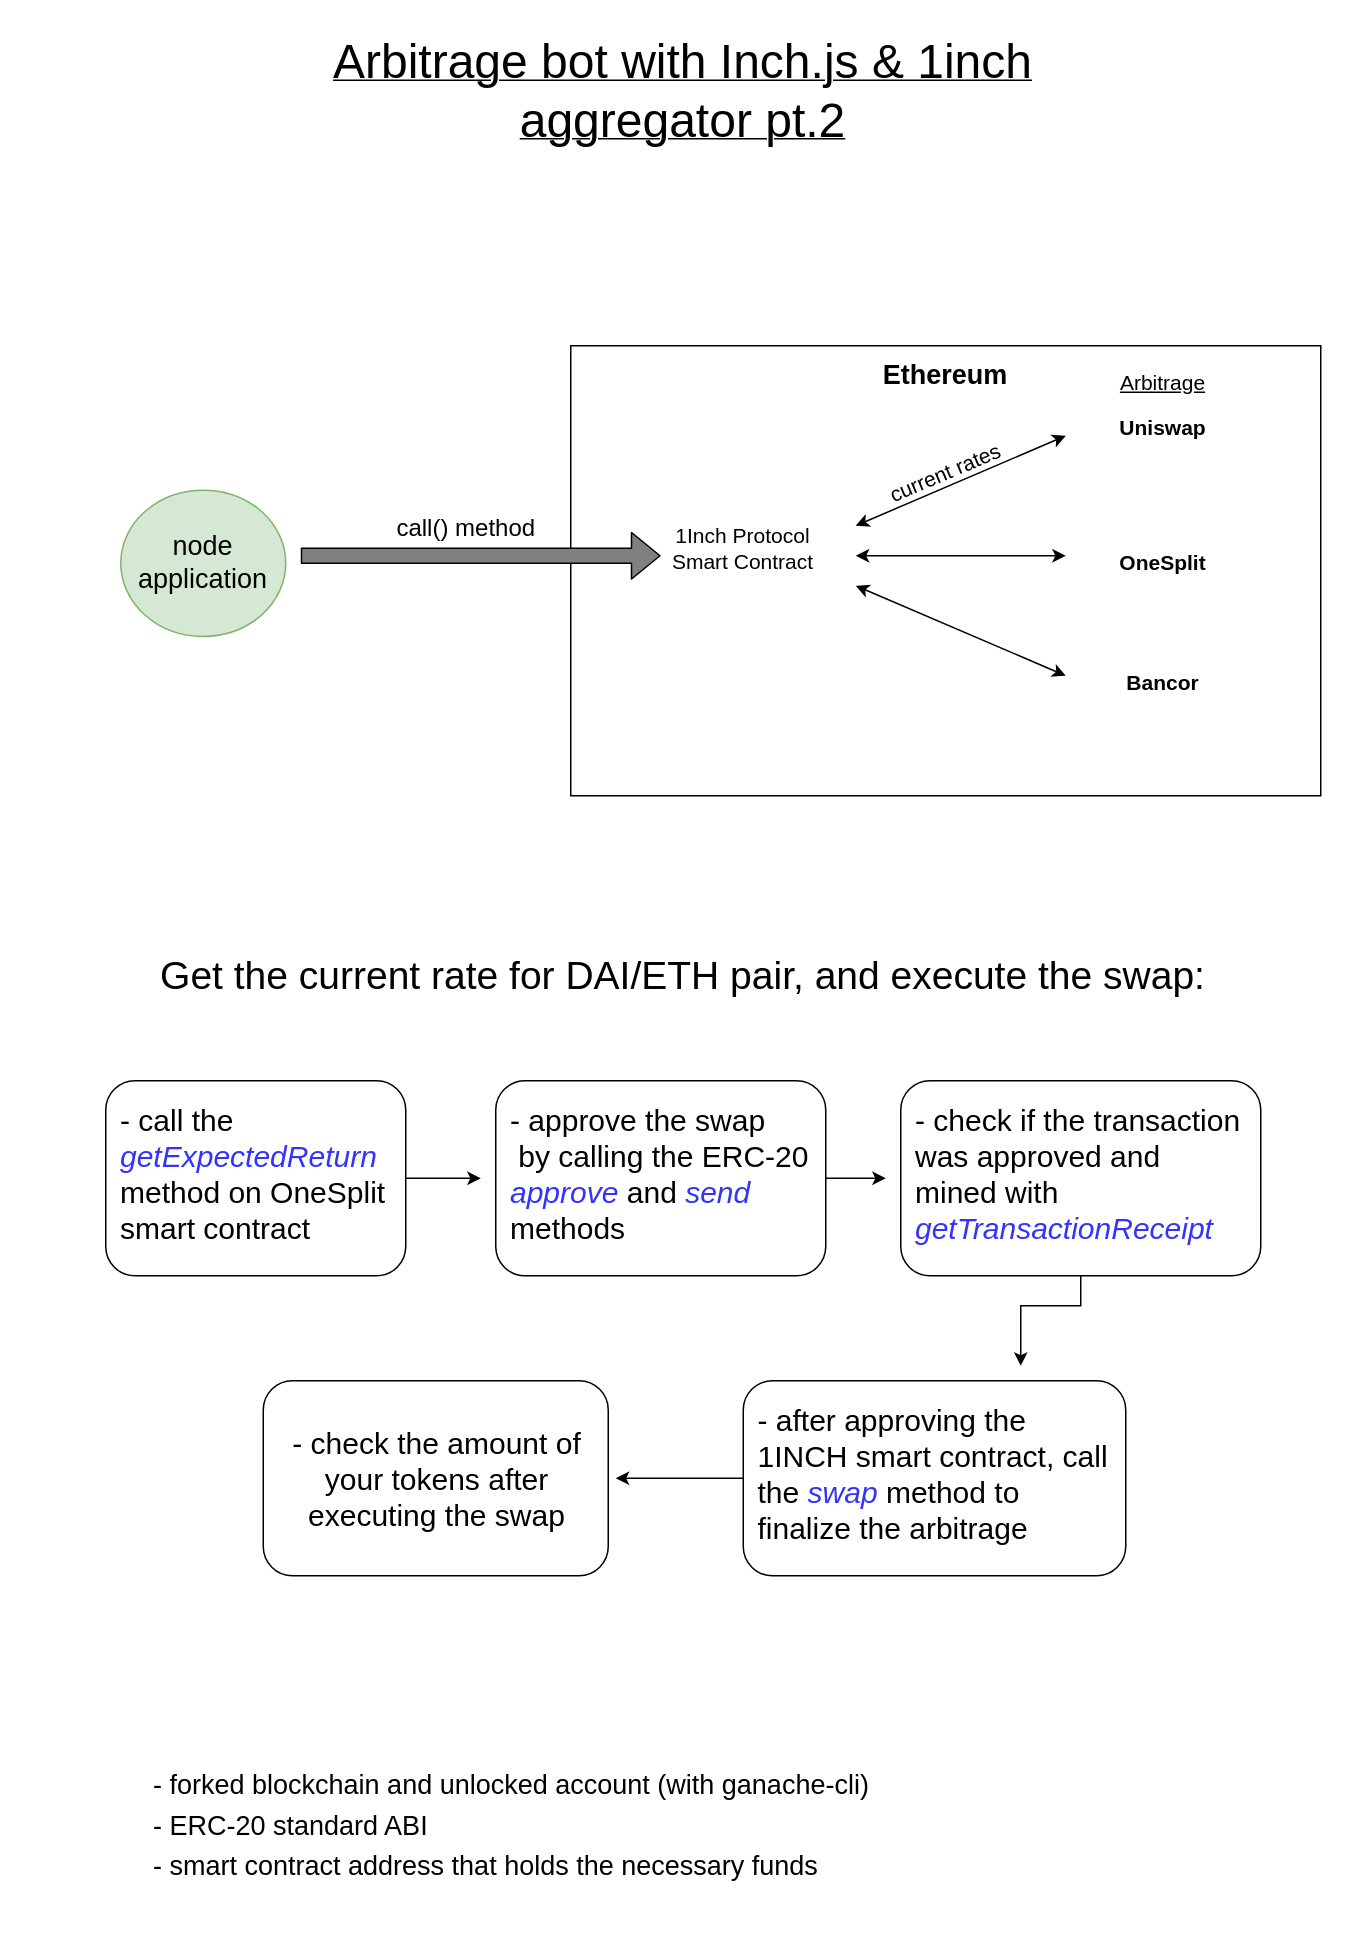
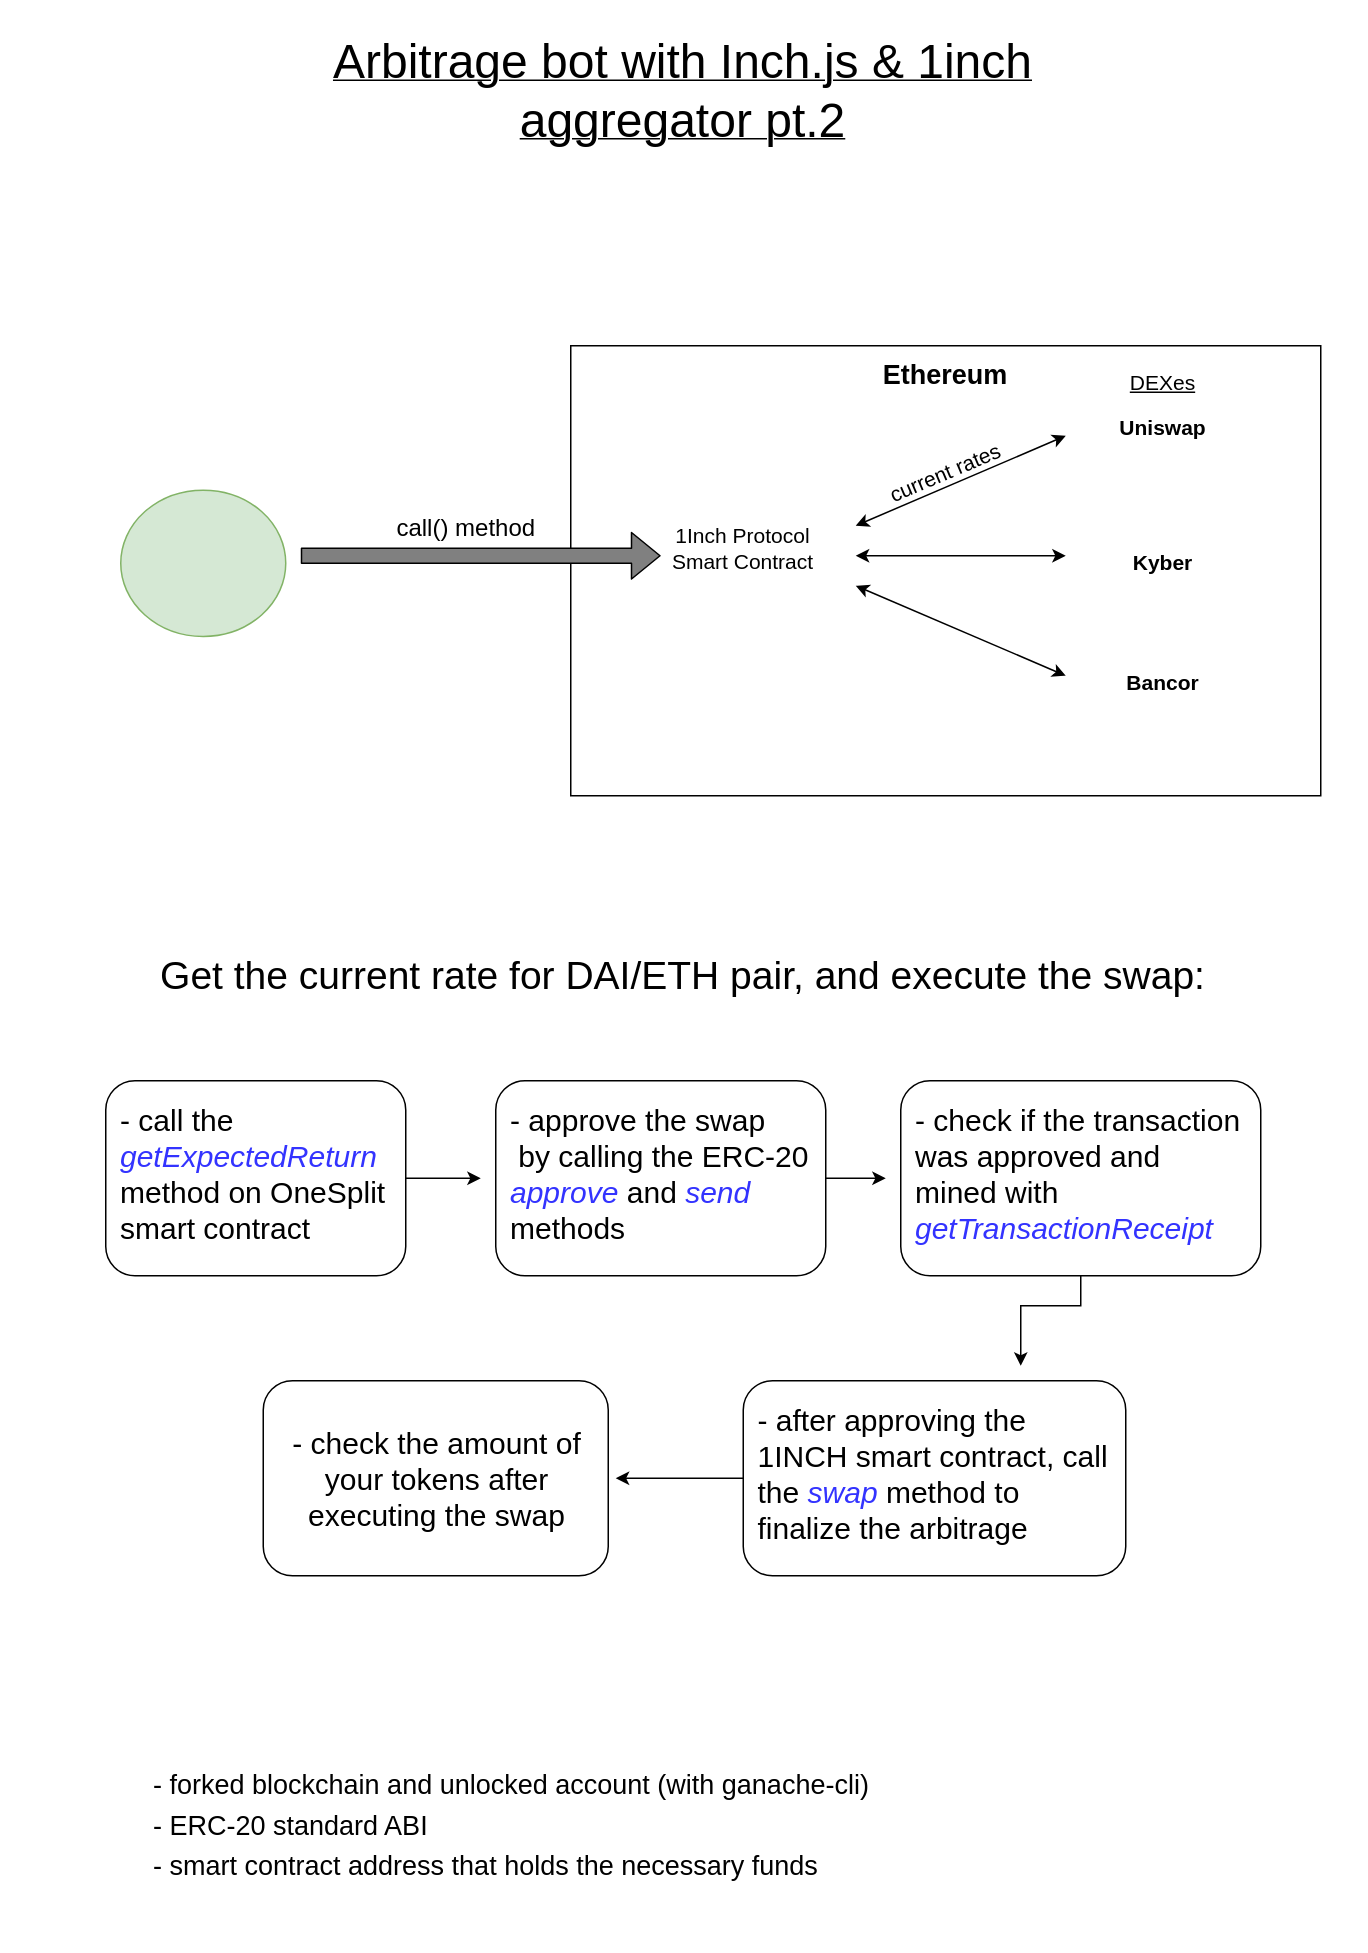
  <mxCell id="0" />
  <mxCell id="1" parent="0" />
  <mxCell id="2" value="&lt;font style=&quot;font-size: 32px&quot;&gt;Arbitrage bot with Inch.js &amp;amp; 1inch aggregator pt.2&lt;/font&gt;" style="text;html=1;strokeColor=none;fillColor=none;align=center;verticalAlign=middle;whiteSpace=wrap;rounded=0;movable=0;resizable=0;rotatable=0;deletable=0;editable=0;connectable=0;fontStyle=4" parent="1" vertex="1"><mxGeometry x="215" y="20" width="480" height="80" as="geometry" /></mxCell>
  <mxCell id="3" value="" style="rounded=0;whiteSpace=wrap;html=1;movable=0;resizable=0;rotatable=0;deletable=0;editable=0;connectable=0;" parent="1" vertex="1"><mxGeometry x="380" y="230" width="500" height="300" as="geometry" /></mxCell>
  <mxCell id="4" value="" style="shape=flexArrow;endArrow=classic;html=1;fillColor=#808080;movable=0;resizable=0;rotatable=0;deletable=0;editable=0;connectable=0;" parent="1" edge="1"><mxGeometry width="50" height="50" relative="1" as="geometry"><mxPoint x="200" y="370" as="sourcePoint" /><mxPoint x="440" y="370" as="targetPoint" /></mxGeometry></mxCell>
  <mxCell id="5" value="call() method" style="edgeLabel;html=1;align=center;verticalAlign=middle;resizable=0;points=[];fontSize=16;movable=0;rotatable=0;deletable=0;editable=0;connectable=0;" parent="4" vertex="1" connectable="0"><mxGeometry x="-0.048" y="3" relative="1" as="geometry"><mxPoint x="-4.4" y="-17" as="offset" /></mxGeometry></mxCell>
  <mxCell id="6" value="&lt;b&gt;&lt;font style=&quot;font-size: 18px&quot;&gt;Ethereum&lt;/font&gt;&lt;/b&gt;" style="text;html=1;strokeColor=none;fillColor=none;align=center;verticalAlign=middle;whiteSpace=wrap;rounded=0;movable=0;resizable=0;rotatable=0;deletable=0;editable=0;connectable=0;" parent="1" vertex="1"><mxGeometry x="565" y="240" width="130" height="20" as="geometry" /></mxCell>
  <mxCell id="7" value="&lt;font style=&quot;font-size: 14px&quot;&gt;1Inch Protocol&lt;br&gt;Smart Contract&lt;/font&gt;" style="text;html=1;strokeColor=none;fillColor=none;align=center;verticalAlign=middle;whiteSpace=wrap;rounded=0;movable=0;resizable=0;rotatable=0;deletable=0;editable=0;connectable=0;" parent="1" vertex="1"><mxGeometry x="440" y="340" width="110" height="50" as="geometry" /></mxCell>
  <mxCell id="8" value="" style="endArrow=classic;startArrow=classic;html=1;fillColor=#808080;fontSize=16;movable=0;resizable=0;rotatable=0;deletable=0;editable=0;connectable=0;" parent="1" edge="1"><mxGeometry x="-0.259" y="30" width="50" height="50" relative="1" as="geometry"><mxPoint x="570" y="350" as="sourcePoint" /><mxPoint x="710" y="290" as="targetPoint" /><mxPoint as="offset" /></mxGeometry></mxCell>
  <mxCell id="9" value="" style="endArrow=classic;startArrow=classic;html=1;fillColor=#808080;fontSize=16;movable=0;resizable=0;rotatable=0;deletable=0;editable=0;connectable=0;" parent="1" edge="1"><mxGeometry width="50" height="50" relative="1" as="geometry"><mxPoint x="570" y="370" as="sourcePoint" /><mxPoint x="710" y="370" as="targetPoint" /></mxGeometry></mxCell>
  <mxCell id="10" value="" style="endArrow=classic;startArrow=classic;html=1;fillColor=#808080;fontSize=16;movable=0;resizable=0;rotatable=0;deletable=0;editable=0;connectable=0;" parent="1" edge="1"><mxGeometry width="50" height="50" relative="1" as="geometry"><mxPoint x="570" y="390" as="sourcePoint" /><mxPoint x="710" y="450" as="targetPoint" /></mxGeometry></mxCell>
  <mxCell id="11" value="&lt;span style=&quot;font-size: 14px&quot;&gt;&lt;b&gt;Uniswap&lt;/b&gt;&lt;/span&gt;" style="text;html=1;strokeColor=none;fillColor=none;align=center;verticalAlign=middle;whiteSpace=wrap;rounded=0;movable=0;resizable=0;rotatable=0;deletable=0;editable=0;connectable=0;" parent="1" vertex="1"><mxGeometry x="720" y="260" width="110" height="50" as="geometry" /></mxCell>
- <mxCell id="12" value="&lt;span style=&quot;font-size: 14px&quot;&gt;&lt;b&gt;OneSplit&lt;/b&gt;&lt;br&gt;&lt;/span&gt;" style="text;html=1;strokeColor=none;fillColor=none;align=center;verticalAlign=middle;whiteSpace=wrap;rounded=0;movable=0;resizable=0;rotatable=0;deletable=0;editable=0;connectable=0;" parent="1" vertex="1"><mxGeometry x="720" y="350" width="110" height="50" as="geometry" /></mxCell>
+ <mxCell id="12" value="&lt;span style=&quot;font-size: 14px&quot;&gt;&lt;b&gt;Kyber&lt;/b&gt;&lt;br&gt;&lt;/span&gt;" style="text;html=1;strokeColor=none;fillColor=none;align=center;verticalAlign=middle;whiteSpace=wrap;rounded=0;movable=0;resizable=0;rotatable=0;deletable=0;editable=0;connectable=0;" parent="1" vertex="1"><mxGeometry x="720" y="350" width="110" height="50" as="geometry" /></mxCell>
  <mxCell id="13" value="&lt;span style=&quot;font-size: 14px&quot;&gt;current rates&lt;br&gt;&lt;/span&gt;" style="text;html=1;strokeColor=none;fillColor=none;align=center;verticalAlign=middle;whiteSpace=wrap;rounded=0;rotation=337;movable=0;resizable=0;rotatable=0;deletable=0;editable=0;connectable=0;" parent="1" vertex="1"><mxGeometry x="575" y="290" width="110" height="50" as="geometry" /></mxCell>
  <mxCell id="14" value="&lt;span style=&quot;font-size: 14px&quot;&gt;&lt;b&gt;Bancor&lt;/b&gt;&lt;br&gt;&lt;/span&gt;" style="text;html=1;strokeColor=none;fillColor=none;align=center;verticalAlign=middle;whiteSpace=wrap;rounded=0;movable=0;resizable=0;rotatable=0;deletable=0;editable=0;connectable=0;" parent="1" vertex="1"><mxGeometry x="720" y="430" width="110" height="50" as="geometry" /></mxCell>
- <mxCell id="15" value="&lt;span style=&quot;font-size: 14px&quot;&gt;&lt;u&gt;Arbitrage&lt;/u&gt;&lt;br&gt;&lt;/span&gt;" style="text;html=1;strokeColor=none;fillColor=none;align=center;verticalAlign=middle;whiteSpace=wrap;rounded=0;movable=0;resizable=0;rotatable=0;deletable=0;editable=0;connectable=0;" parent="1" vertex="1"><mxGeometry x="720" y="230" width="110" height="50" as="geometry" /></mxCell>
+ <mxCell id="15" value="&lt;span style=&quot;font-size: 14px&quot;&gt;&lt;u&gt;DEXes&lt;/u&gt;&lt;br&gt;&lt;/span&gt;" style="text;html=1;strokeColor=none;fillColor=none;align=center;verticalAlign=middle;whiteSpace=wrap;rounded=0;movable=0;resizable=0;rotatable=0;deletable=0;editable=0;connectable=0;" parent="1" vertex="1"><mxGeometry x="720" y="230" width="110" height="50" as="geometry" /></mxCell>
  <mxCell id="16" value="" style="ellipse;whiteSpace=wrap;html=1;fontSize=16;fillColor=#d5e8d4;strokeColor=#82b366;movable=0;resizable=0;rotatable=0;deletable=0;editable=0;connectable=0;" parent="1" vertex="1"><mxGeometry x="80" y="326.25" width="110" height="97.5" as="geometry" /></mxCell>
- <mxCell id="17" value="&lt;font style=&quot;font-size: 18px&quot;&gt;node application&lt;/font&gt;" style="text;html=1;strokeColor=none;fillColor=none;align=center;verticalAlign=middle;whiteSpace=wrap;rounded=0;movable=0;resizable=0;rotatable=0;deletable=0;editable=0;connectable=0;" parent="1" vertex="1"><mxGeometry x="95" y="350" width="80" height="50" as="geometry" /></mxCell>
  <mxCell id="18" value="&lt;font style=&quot;font-size: 18px ; line-height: 150%&quot;&gt;- forked blockchain and unlocked account (with ganache-cli)&lt;br&gt;- ERC-20 standard ABI&amp;nbsp;&lt;br&gt;- smart contract address that holds the necessary funds&lt;br&gt;&lt;/font&gt;" style="text;html=1;strokeColor=none;fillColor=none;align=left;verticalAlign=top;whiteSpace=wrap;rounded=0;fontSize=16;movable=0;resizable=0;rotatable=0;deletable=0;editable=0;connectable=0;" parent="1" vertex="1"><mxGeometry x="100" y="1170" width="510" height="110" as="geometry" /></mxCell>
  <mxCell id="19" value="&lt;font style=&quot;font-size: 26px&quot;&gt;Get the current rate for DAI/ETH pair, and execute the swap:&lt;/font&gt;" style="text;html=1;strokeColor=none;fillColor=none;align=center;verticalAlign=middle;whiteSpace=wrap;rounded=0;fontStyle=0;movable=0;resizable=0;rotatable=0;deletable=0;editable=0;connectable=0;" vertex="1" parent="1"><mxGeometry x="20" y="640" width="870" height="20" as="geometry" /></mxCell>
  <mxCell id="20" style="edgeStyle=orthogonalEdgeStyle;rounded=0;orthogonalLoop=1;jettySize=auto;html=1;movable=0;resizable=0;rotatable=0;deletable=0;editable=0;connectable=0;" edge="1" parent="1" source="21"><mxGeometry relative="1" as="geometry"><mxPoint x="320" y="785" as="targetPoint" /></mxGeometry></mxCell>
  <mxCell id="21" value="&lt;font style=&quot;font-size: 20px&quot;&gt;- call the &lt;i&gt;&lt;font color=&quot;#3333ff&quot;&gt;getExpectedReturn&lt;/font&gt;&lt;/i&gt;&lt;br&gt;method on OneSplit&lt;br&gt;smart contract&lt;br&gt;&lt;/font&gt;" style="rounded=1;whiteSpace=wrap;html=1;align=left;verticalAlign=top;spacing=10;movable=0;resizable=0;rotatable=0;deletable=0;editable=0;connectable=0;" vertex="1" parent="1"><mxGeometry x="70" y="720" width="200" height="130" as="geometry" /></mxCell>
  <mxCell id="22" style="edgeStyle=orthogonalEdgeStyle;rounded=0;orthogonalLoop=1;jettySize=auto;html=1;movable=0;resizable=0;rotatable=0;deletable=0;editable=0;connectable=0;" edge="1" parent="1" source="23"><mxGeometry relative="1" as="geometry"><mxPoint x="590" y="785" as="targetPoint" /></mxGeometry></mxCell>
  <mxCell id="23" value="&lt;font style=&quot;font-size: 20px&quot;&gt;- approve the swap&lt;br&gt;&amp;nbsp;by calling the ERC-20 &lt;i&gt;&lt;font color=&quot;#3333ff&quot;&gt;approve&lt;/font&gt; &lt;/i&gt;and&amp;nbsp;&lt;i style=&quot;color: rgb(51 , 51 , 255)&quot;&gt;send &lt;/i&gt;methods&lt;br&gt;&lt;/font&gt;" style="rounded=1;whiteSpace=wrap;html=1;align=left;verticalAlign=top;spacing=10;movable=0;resizable=0;rotatable=0;deletable=0;editable=0;connectable=0;" vertex="1" parent="1"><mxGeometry x="330" y="720" width="220" height="130" as="geometry" /></mxCell>
  <mxCell id="24" style="edgeStyle=orthogonalEdgeStyle;rounded=0;orthogonalLoop=1;jettySize=auto;html=1;movable=0;resizable=0;rotatable=0;deletable=0;editable=0;connectable=0;" edge="1" parent="1" source="25"><mxGeometry relative="1" as="geometry"><mxPoint x="680" y="910" as="targetPoint" /><Array as="points"><mxPoint x="720" y="870" /><mxPoint x="680" y="870" /></Array></mxGeometry></mxCell>
  <mxCell id="25" value="&lt;font style=&quot;font-size: 20px&quot;&gt;- check if the transaction was approved and mined with &lt;font color=&quot;#3333ff&quot;&gt;&lt;i&gt;getTransactionReceipt&lt;/i&gt;&lt;/font&gt;&lt;br&gt;&lt;/font&gt;" style="rounded=1;whiteSpace=wrap;html=1;align=left;verticalAlign=top;spacing=10;movable=0;resizable=0;rotatable=0;deletable=0;editable=0;connectable=0;" vertex="1" parent="1"><mxGeometry x="600" y="720" width="240" height="130" as="geometry" /></mxCell>
  <mxCell id="26" style="edgeStyle=orthogonalEdgeStyle;rounded=0;orthogonalLoop=1;jettySize=auto;html=1;movable=0;resizable=0;rotatable=0;deletable=0;editable=0;connectable=0;" edge="1" parent="1" source="27"><mxGeometry relative="1" as="geometry"><mxPoint x="410" y="985" as="targetPoint" /></mxGeometry></mxCell>
  <mxCell id="27" value="&lt;font style=&quot;font-size: 20px&quot;&gt;- after approving the 1INCH smart contract, call the&amp;nbsp;&lt;i&gt;&lt;font color=&quot;#3333ff&quot;&gt;swap &lt;/font&gt;&lt;/i&gt;method to finalize the arbitrage&lt;br&gt;&lt;/font&gt;" style="rounded=1;whiteSpace=wrap;html=1;align=left;verticalAlign=top;spacing=10;movable=0;resizable=0;rotatable=0;deletable=0;editable=0;connectable=0;" vertex="1" parent="1"><mxGeometry x="495" y="920" width="255" height="130" as="geometry" /></mxCell>
  <mxCell id="28" value="&lt;div style=&quot;text-align: center&quot;&gt;&lt;span style=&quot;font-size: 20px&quot;&gt;- check the amount of your tokens after executing the swap&lt;/span&gt;&lt;/div&gt;" style="rounded=1;whiteSpace=wrap;html=1;align=left;verticalAlign=middle;spacing=10;movable=0;resizable=0;rotatable=0;deletable=0;editable=0;connectable=0;" vertex="1" parent="1"><mxGeometry x="175" y="920" width="230" height="130" as="geometry" /></mxCell>
